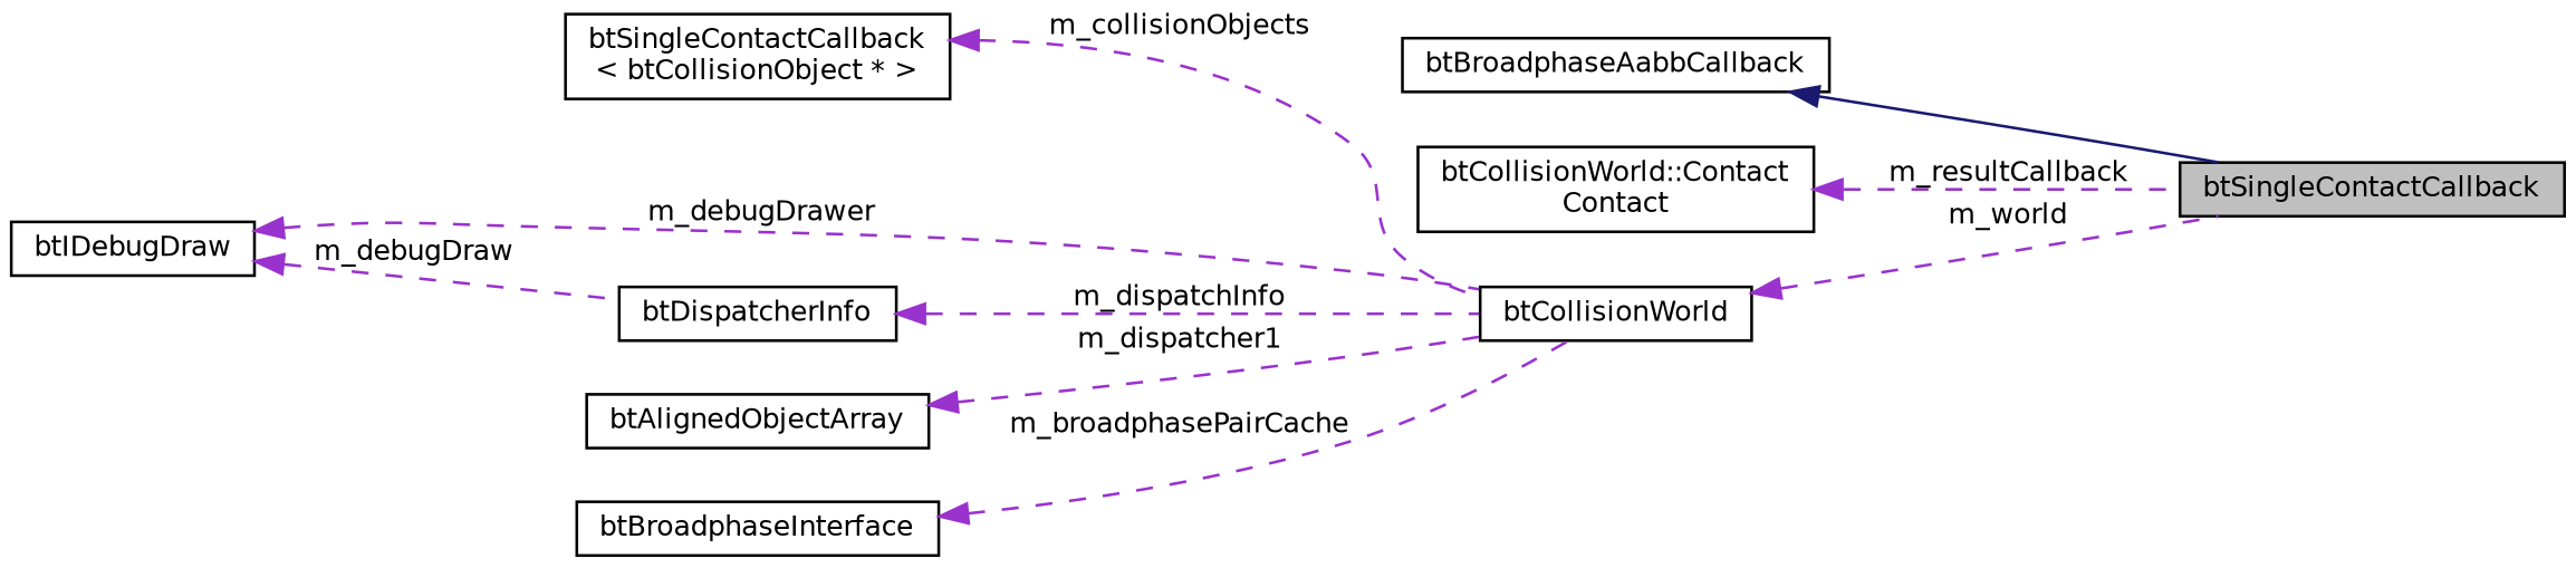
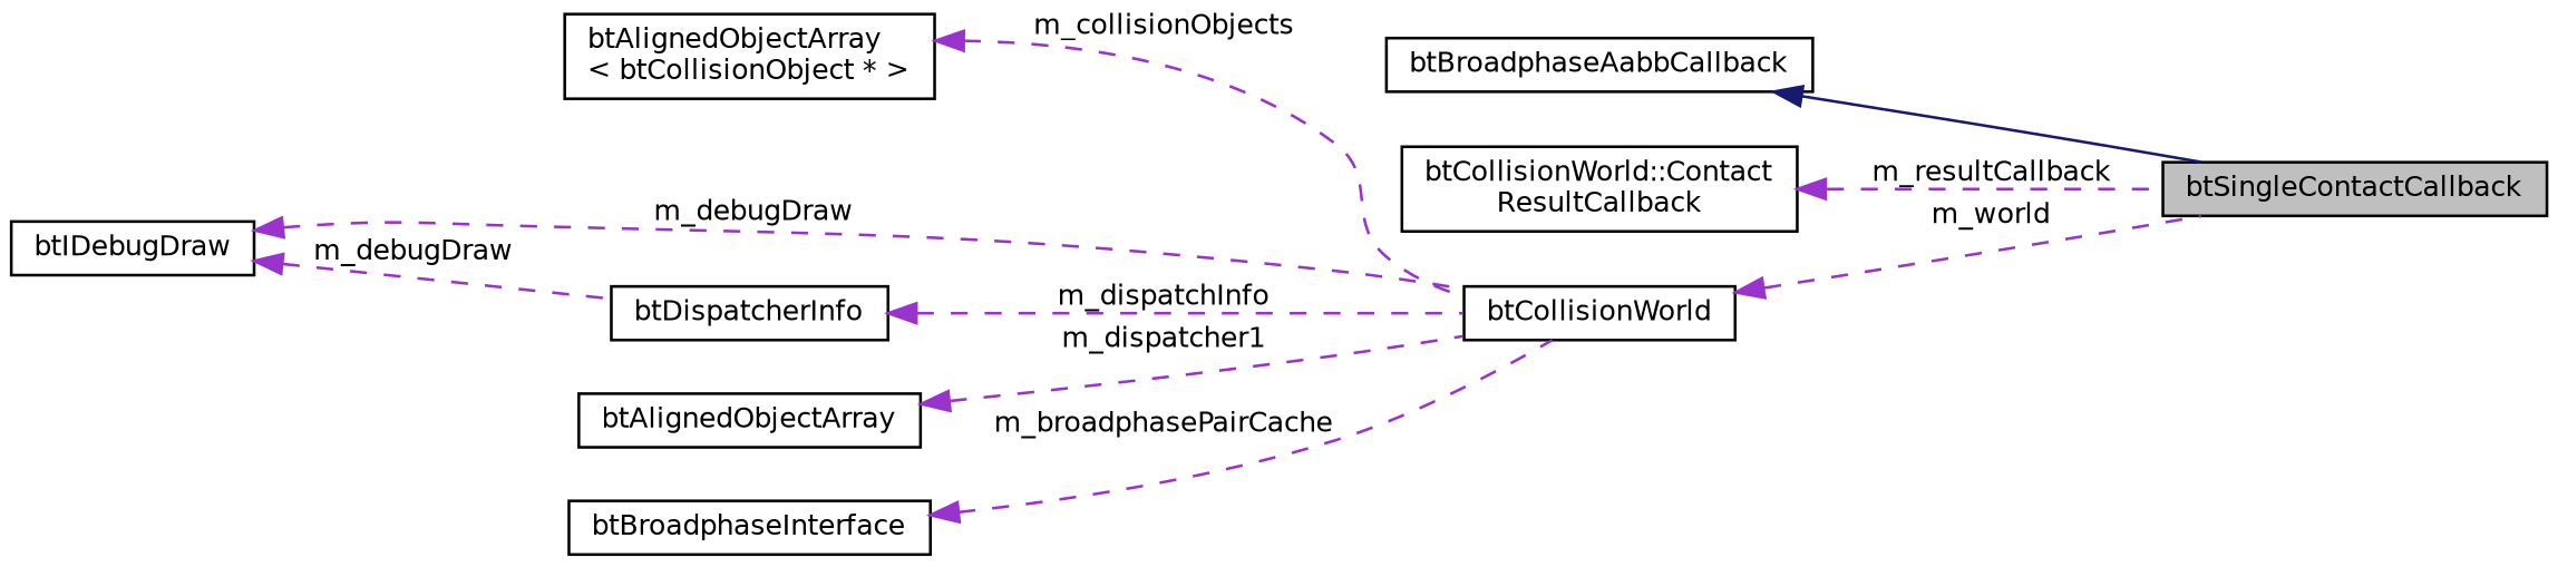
  digraph {
    rankdir=LR
    node [color=black fillcolor=white fontname=Helvetica fontsize=10 shape=record style=filled]
    edge [color=darkorchid3 dir=back fontname=Helvetica fontsize=10 labelfontname=Helvetica labelfontsize=10 style=dashed]
    n1 [fillcolor=grey75 fontcolor=black height=0.2 label=btSingleContactCallback width=0.4]
    n2 [height=0.2 label=btBroadphaseAabbCallback width=0.4]
-   n3 [height=0.2 label="btCollisionWorld::Contact\lContact" width=0.4]
+   n3 [height=0.2 label="btCollisionWorld::Contact\lResultCallback" width=0.4]
    n4 [height=0.2 label=btCollisionWorld width=0.4]
-   n5 [height=0.2 label="btSingleContactCallback\l\< btCollisionObject * \>" width=0.4]
+   n5 [height=0.2 label="btAlignedObjectArray\l\< btCollisionObject * \>" width=0.4]
    n6 [height=0.2 label=btDispatcherInfo width=0.4]
    n7 [height=0.2 label=btIDebugDraw width=0.4]
    n8 [height=0.2 label=btAlignedObjectArray width=0.4]
    n9 [height=0.2 label=btBroadphaseInterface width=0.4]
    n2 -> n1 [color=midnightblue style=solid]
    n3 -> n1 [label=" m_resultCallback"]
    n4 -> n1 [label=" m_world"]
    n5 -> n4 [label=" m_collisionObjects"]
    n6 -> n4 [label=" m_dispatchInfo"]
-   n7 -> n4 [label=" m_debugDrawer"]
+   n7 -> n4 [label=" m_debugDraw"]
    n7 -> n6 [label=" m_debugDraw"]
    n8 -> n4 [label=" m_dispatcher1"]
    n9 -> n4 [label=" m_broadphasePairCache"]
  }
